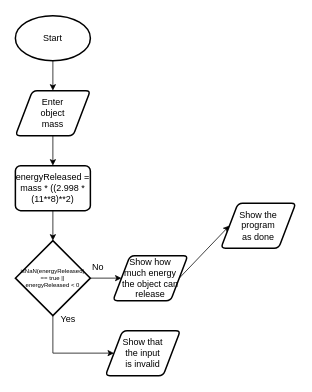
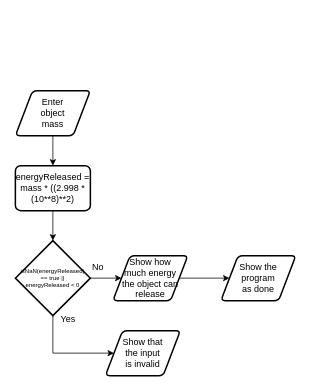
  <mxCell id="0" />
  <mxCell id="1" parent="0" />
- <mxCell id="2" style="edgeStyle=none;html=1;entryX=0.5;entryY=0;entryDx=0;entryDy=0;" parent="1" source="3" target="5" edge="1"><mxGeometry relative="1" as="geometry" /></mxCell>
- <mxCell id="3" value="Start" style="strokeWidth=2;html=1;shape=mxgraph.flowchart.start_1;whiteSpace=wrap;" parent="1" vertex="1"><mxGeometry x="20" y="20" width="100" height="60" as="geometry" /></mxCell>
  <mxCell id="4" style="edgeStyle=none;html=1;entryX=0.5;entryY=0;entryDx=0;entryDy=0;" parent="1" source="5" target="7" edge="1"><mxGeometry relative="1" as="geometry" /></mxCell>
  <mxCell id="5" value="Enter&lt;br&gt;object&lt;br&gt;mass" style="shape=parallelogram;html=1;strokeWidth=2;perimeter=parallelogramPerimeter;whiteSpace=wrap;rounded=1;arcSize=12;size=0.23;" parent="1" vertex="1"><mxGeometry x="20" y="120" width="100" height="60" as="geometry" /></mxCell>
  <mxCell id="6" style="edgeStyle=none;html=1;entryX=0.5;entryY=0;entryDx=0;entryDy=0;entryPerimeter=0;fontSize=12;" edge="1" parent="1" source="7" target="13"><mxGeometry relative="1" as="geometry" /></mxCell>
- <mxCell id="7" value="energyReleased = mass * ((2.998 * (11**8)**2)" style="rounded=1;whiteSpace=wrap;html=1;absoluteArcSize=1;arcSize=14;strokeWidth=2;" parent="1" vertex="1"><mxGeometry x="20" y="220" width="100" height="60" as="geometry" /></mxCell>
+ <mxCell id="7" value="energyReleased = mass * ((2.998 * (10**8)**2)" style="rounded=1;whiteSpace=wrap;html=1;absoluteArcSize=1;arcSize=14;strokeWidth=2;" parent="1" vertex="1"><mxGeometry x="20" y="220" width="100" height="60" as="geometry" /></mxCell>
  <mxCell id="8" style="edgeStyle=none;html=1;exitX=1;exitY=0.5;exitDx=0;exitDy=0;entryX=0;entryY=0.5;entryDx=0;entryDy=0;" parent="1" source="9" target="10" edge="1"><mxGeometry relative="1" as="geometry"><mxPoint x="110" y="480" as="sourcePoint" /><mxPoint x="154" y="480" as="targetPoint" /></mxGeometry></mxCell>
  <mxCell id="9" value="Show how&lt;br&gt;much energy&lt;br&gt;the object can release" style="shape=parallelogram;html=1;strokeWidth=2;perimeter=parallelogramPerimeter;whiteSpace=wrap;rounded=1;arcSize=12;size=0.23;" parent="1" vertex="1"><mxGeometry x="150" y="340" width="100" height="60" as="geometry" /></mxCell>
- <mxCell id="10" value="Show the&lt;br&gt;program&lt;br&gt;as done" style="shape=parallelogram;html=1;strokeWidth=2;perimeter=parallelogramPerimeter;whiteSpace=wrap;rounded=1;arcSize=12;size=0.23;" parent="1" vertex="1"><mxGeometry x="294" y="270" width="100" height="60" as="geometry" /></mxCell>
+ <mxCell id="10" value="Show the&lt;br&gt;program&lt;br&gt;as done" style="shape=parallelogram;html=1;strokeWidth=2;perimeter=parallelogramPerimeter;whiteSpace=wrap;rounded=1;arcSize=12;size=0.23;" parent="1" vertex="1"><mxGeometry x="294" y="340" width="100" height="60" as="geometry" /></mxCell>
  <mxCell id="11" style="edgeStyle=none;html=1;entryX=0;entryY=0.5;entryDx=0;entryDy=0;fontSize=8;" edge="1" parent="1" source="13" target="9"><mxGeometry relative="1" as="geometry" /></mxCell>
  <mxCell id="12" style="edgeStyle=none;html=1;entryX=0;entryY=0.5;entryDx=0;entryDy=0;fontSize=12;rounded=0;" edge="1" parent="1" source="13" target="16"><mxGeometry relative="1" as="geometry"><Array as="points"><mxPoint x="70" y="470" /></Array></mxGeometry></mxCell>
  <mxCell id="13" value="&lt;font style=&quot;font-size: 8px;&quot;&gt;isNaN(energyReleased)&lt;br&gt;== true || energyReleased&amp;nbsp;&amp;lt; 0&lt;/font&gt;" style="strokeWidth=2;html=1;shape=mxgraph.flowchart.decision;whiteSpace=wrap;fontSize=8;" vertex="1" parent="1"><mxGeometry x="20" y="320" width="100" height="100" as="geometry" /></mxCell>
  <mxCell id="14" value="Yes" style="text;html=1;align=center;verticalAlign=middle;resizable=0;points=[];autosize=1;strokeColor=none;fillColor=none;fontSize=12;" vertex="1" parent="1"><mxGeometry x="70" y="410" width="40" height="30" as="geometry" /></mxCell>
  <mxCell id="15" value="No" style="text;html=1;align=center;verticalAlign=middle;resizable=0;points=[];autosize=1;strokeColor=none;fillColor=none;fontSize=12;" vertex="1" parent="1"><mxGeometry x="110" y="340" width="40" height="30" as="geometry" /></mxCell>
  <mxCell id="16" value="Show that&lt;br&gt;the input &lt;br&gt;is invalid" style="shape=parallelogram;html=1;strokeWidth=2;perimeter=parallelogramPerimeter;whiteSpace=wrap;rounded=1;arcSize=12;size=0.23;" vertex="1" parent="1"><mxGeometry x="140" y="440" width="100" height="60" as="geometry" /></mxCell>
